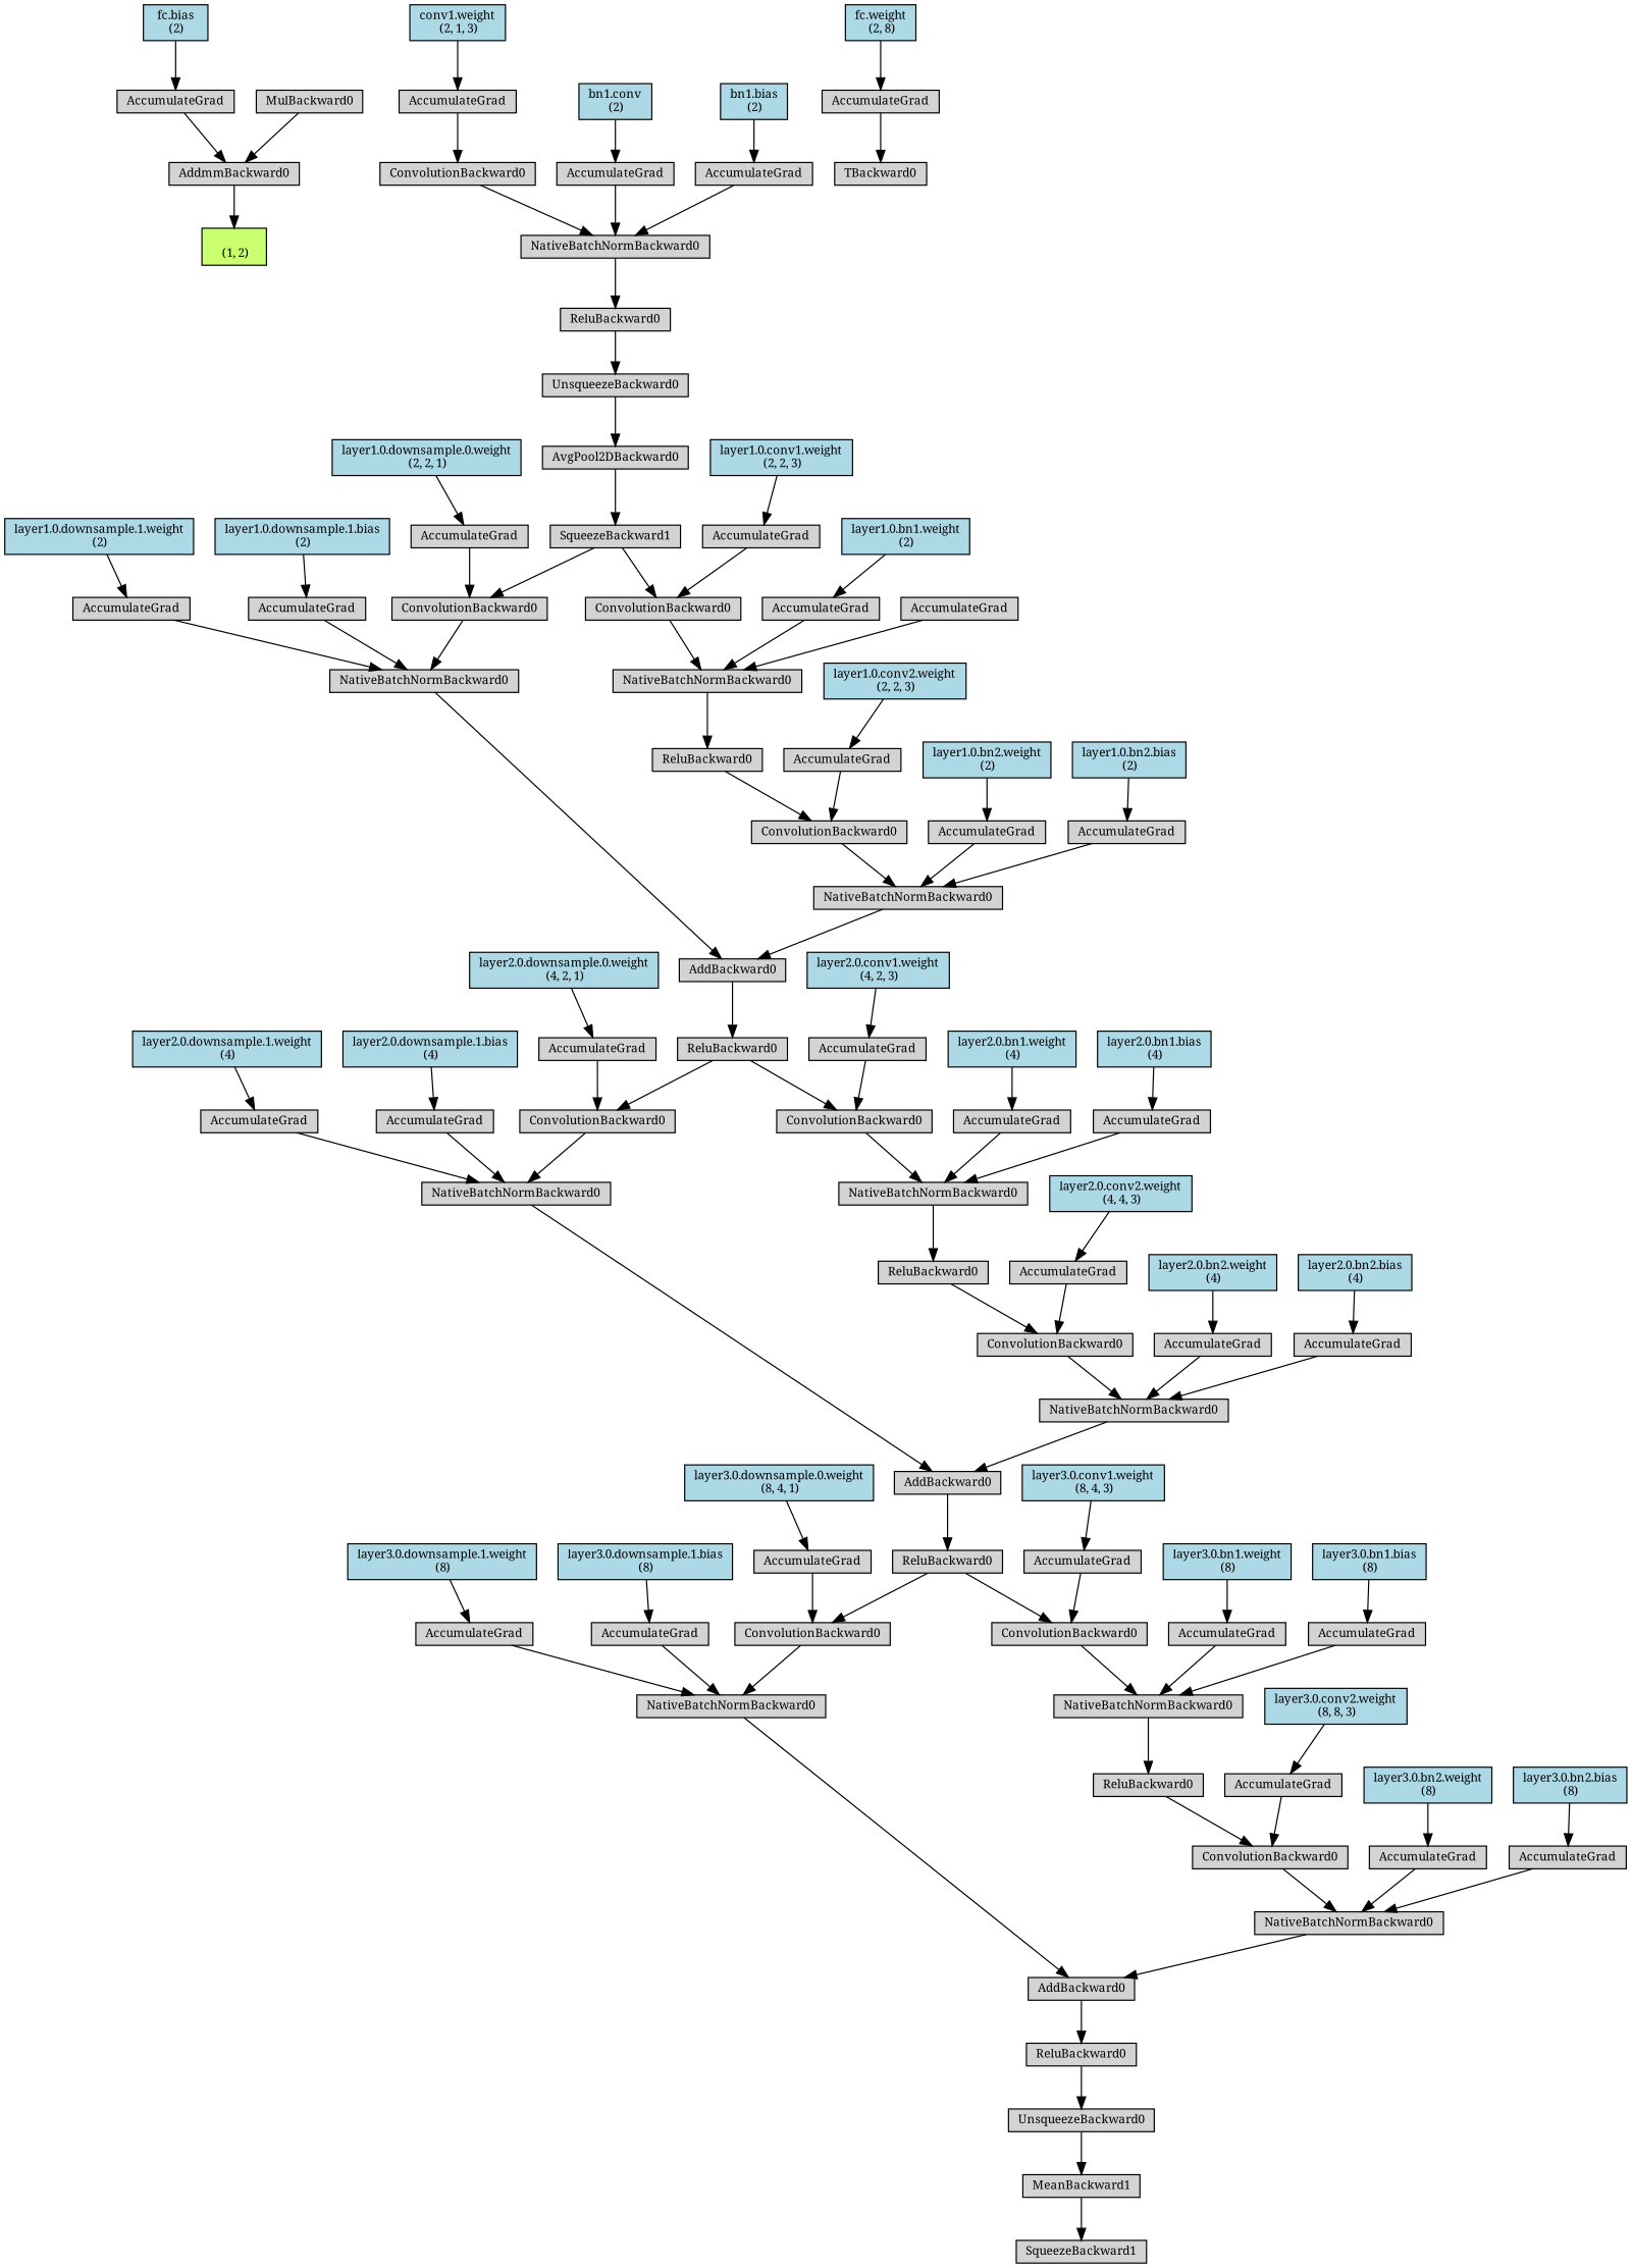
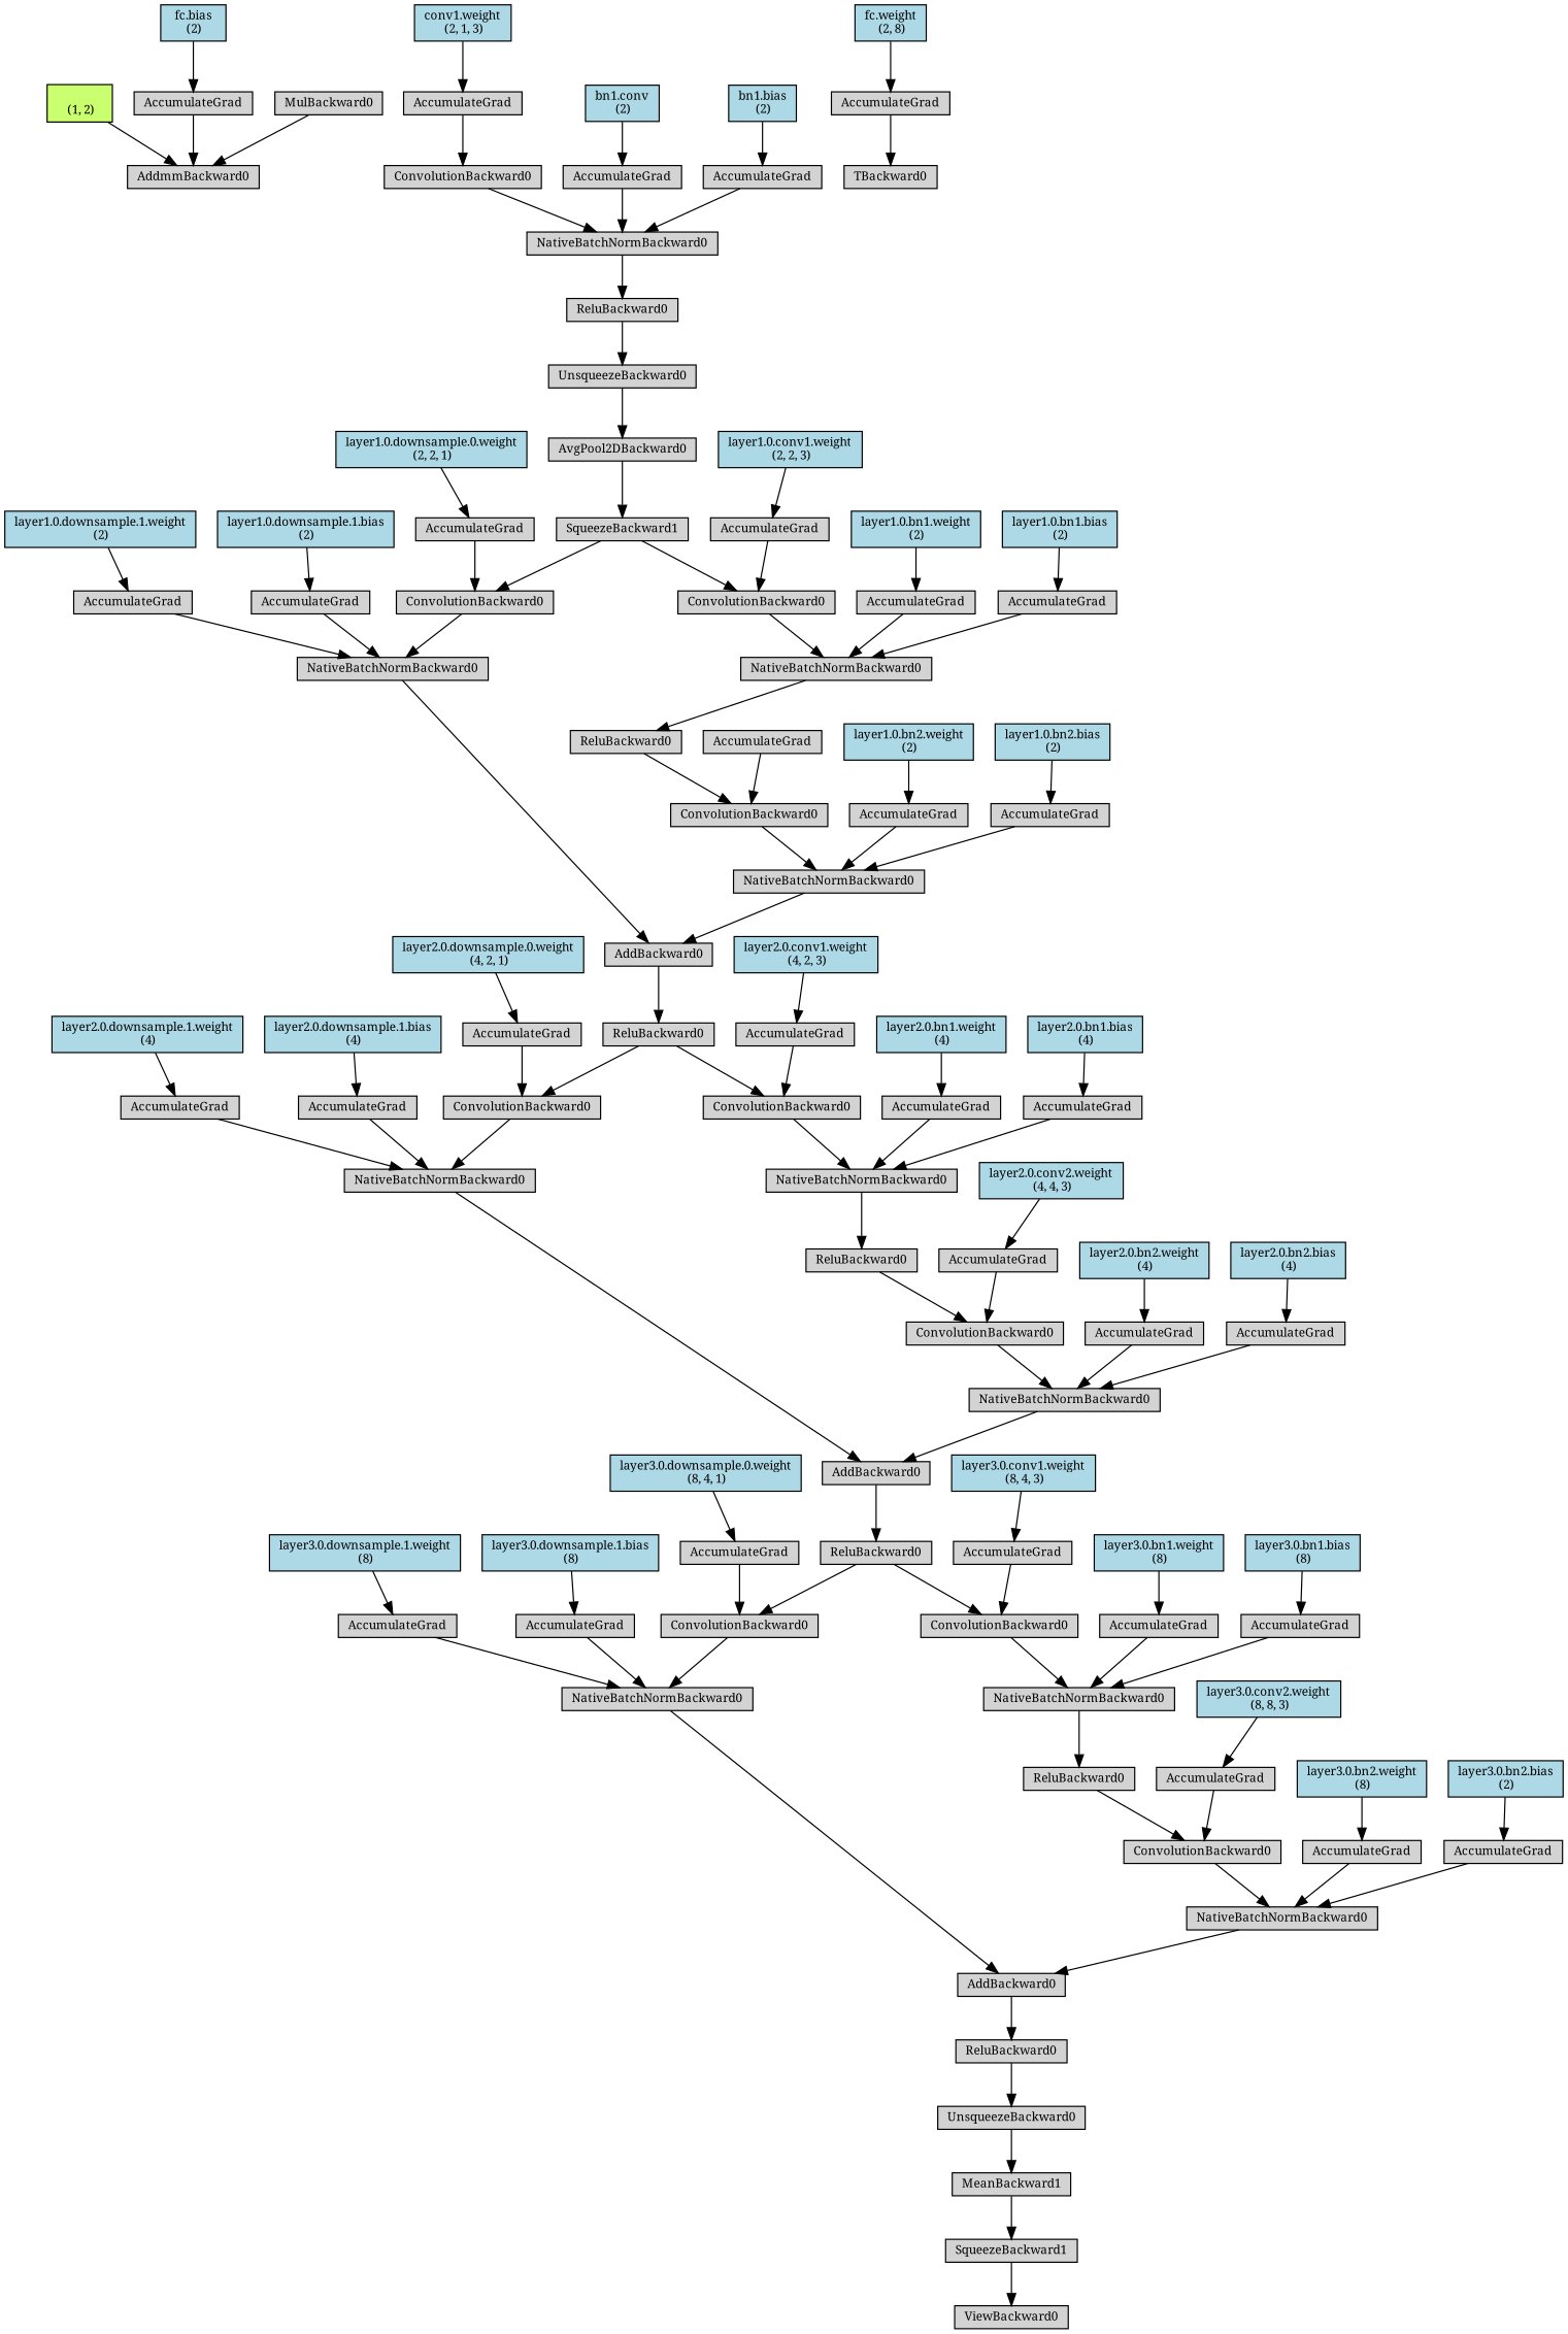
  digraph {
    fontname="Noto Serif"
    node [align=left fontname="Noto Serif" fontsize=10 ranksep=0.1 shape=box style=filled]
    edge [fontname="Noto Serif"]
    n1 [fillcolor=darkolivegreen1 height=0.2 label="\n (1, 2)"]
    n2 [height=0.2 label=AddmmBackward0]
    n3 [height=0.2 label=AccumulateGrad]
    n4 [fillcolor=lightblue height=0.2 label="fc.bias\n (2)"]
    n5 [height=0.2 label=MulBackward0]
+   n6 [height=0.2 label=ViewBackward0]
    n7 [height=0.2 label=SqueezeBackward1]
    n8 [height=0.2 label=MeanBackward1]
    n9 [height=0.2 label=UnsqueezeBackward0]
    n10 [height=0.2 label=ReluBackward0]
    n11 [height=0.2 label=AddBackward0]
    n12 [height=0.2 label=NativeBatchNormBackward0]
    n13 [height=0.2 label=ConvolutionBackward0]
    n14 [height=0.2 label=ReluBackward0]
    n15 [height=0.2 label=NativeBatchNormBackward0]
    n16 [height=0.2 label=ConvolutionBackward0]
    n17 [height=0.2 label=ReluBackward0]
    n18 [height=0.2 label=ConvolutionBackward0]
    n19 [height=0.2 label=NativeBatchNormBackward0]
    n20 [height=0.2 label=AddBackward0]
    n21 [height=0.2 label=NativeBatchNormBackward0]
    n22 [height=0.2 label=ConvolutionBackward0]
    n23 [height=0.2 label=ReluBackward0]
    n24 [height=0.2 label=NativeBatchNormBackward0]
    n25 [height=0.2 label=ConvolutionBackward0]
    n26 [height=0.2 label=ReluBackward0]
    n27 [height=0.2 label=ConvolutionBackward0]
    n28 [height=0.2 label=NativeBatchNormBackward0]
    n29 [height=0.2 label=AddBackward0]
    n30 [height=0.2 label=NativeBatchNormBackward0]
    n31 [height=0.2 label=ConvolutionBackward0]
    n32 [height=0.2 label=ReluBackward0]
    n33 [height=0.2 label=NativeBatchNormBackward0]
    n34 [height=0.2 label=ConvolutionBackward0]
    n35 [height=0.2 label=SqueezeBackward1]
    n36 [height=0.2 label=ConvolutionBackward0]
    n37 [height=0.2 label=NativeBatchNormBackward0]
    n38 [height=0.2 label=AvgPool2DBackward0]
    n39 [height=0.2 label=UnsqueezeBackward0]
    n40 [height=0.2 label=ReluBackward0]
    n41 [height=0.2 label=NativeBatchNormBackward0]
    n42 [height=0.2 label=ConvolutionBackward0]
    n43 [height=0.2 label=AccumulateGrad]
    n44 [fillcolor=lightblue height=0.2 label="conv1.weight\n (2, 1, 3)"]
    n45 [height=0.2 label=AccumulateGrad]
    n46 [fillcolor=lightblue height=0.2 label="bn1.conv\n (2)"]
    n47 [height=0.2 label=AccumulateGrad]
    n48 [fillcolor=lightblue height=0.2 label="bn1.bias\n (2)"]
    n49 [height=0.2 label=AccumulateGrad]
    n50 [fillcolor=lightblue height=0.2 label="layer1.0.conv1.weight\n (2, 2, 3)"]
    n51 [height=0.2 label=AccumulateGrad]
    n52 [fillcolor=lightblue height=0.2 label="layer1.0.bn1.weight\n (2)"]
    n53 [height=0.2 label=AccumulateGrad]
+   n54 [fillcolor=lightblue height=0.2 label="layer1.0.bn1.bias\n (2)"]
    n55 [height=0.2 label=AccumulateGrad]
-   n56 [fillcolor=lightblue height=0.2 label="layer1.0.conv2.weight\n (2, 2, 3)"]
    n57 [height=0.2 label=AccumulateGrad]
    n58 [fillcolor=lightblue height=0.2 label="layer1.0.bn2.weight\n (2)"]
    n59 [height=0.2 label=AccumulateGrad]
    n60 [fillcolor=lightblue height=0.2 label="layer1.0.bn2.bias\n (2)"]
    n61 [height=0.2 label=AccumulateGrad]
    n62 [fillcolor=lightblue height=0.2 label="layer1.0.downsample.0.weight\n (2, 2, 1)"]
    n63 [height=0.2 label=AccumulateGrad]
    n64 [fillcolor=lightblue height=0.2 label="layer1.0.downsample.1.weight\n (2)"]
    n65 [height=0.2 label=AccumulateGrad]
    n66 [fillcolor=lightblue height=0.2 label="layer1.0.downsample.1.bias\n (2)"]
    n67 [height=0.2 label=AccumulateGrad]
    n68 [fillcolor=lightblue height=0.2 label="layer2.0.conv1.weight\n (4, 2, 3)"]
    n69 [height=0.2 label=AccumulateGrad]
    n70 [fillcolor=lightblue height=0.2 label="layer2.0.bn1.weight\n (4)"]
    n71 [height=0.2 label=AccumulateGrad]
    n72 [fillcolor=lightblue height=0.2 label="layer2.0.bn1.bias\n (4)"]
    n73 [height=0.2 label=AccumulateGrad]
    n74 [fillcolor=lightblue height=0.2 label="layer2.0.conv2.weight\n (4, 4, 3)"]
    n75 [height=0.2 label=AccumulateGrad]
    n76 [fillcolor=lightblue height=0.2 label="layer2.0.bn2.weight\n (4)"]
    n77 [height=0.2 label=AccumulateGrad]
    n78 [fillcolor=lightblue height=0.2 label="layer2.0.bn2.bias\n (4)"]
    n79 [height=0.2 label=AccumulateGrad]
    n80 [fillcolor=lightblue height=0.2 label="layer2.0.downsample.0.weight\n (4, 2, 1)"]
    n81 [height=0.2 label=AccumulateGrad]
    n82 [fillcolor=lightblue height=0.2 label="layer2.0.downsample.1.weight\n (4)"]
    n83 [height=0.2 label=AccumulateGrad]
    n84 [fillcolor=lightblue height=0.2 label="layer2.0.downsample.1.bias\n (4)"]
    n85 [height=0.2 label=AccumulateGrad]
    n86 [fillcolor=lightblue height=0.2 label="layer3.0.conv1.weight\n (8, 4, 3)"]
    n87 [height=0.2 label=AccumulateGrad]
    n88 [fillcolor=lightblue height=0.2 label="layer3.0.bn1.weight\n (8)"]
    n89 [height=0.2 label=AccumulateGrad]
    n90 [fillcolor=lightblue height=0.2 label="layer3.0.bn1.bias\n (8)"]
    n91 [height=0.2 label=AccumulateGrad]
    n92 [fillcolor=lightblue height=0.2 label="layer3.0.conv2.weight\n (8, 8, 3)"]
    n93 [height=0.2 label=AccumulateGrad]
    n94 [fillcolor=lightblue height=0.2 label="layer3.0.bn2.weight\n (8)"]
    n95 [height=0.2 label=AccumulateGrad]
-   n96 [fillcolor=lightblue height=0.2 label="layer3.0.bn2.bias\n (8)"]
+   n96 [fillcolor=lightblue height=0.2 label="layer3.0.bn2.bias\n (2)"]
    n97 [height=0.2 label=AccumulateGrad]
    n98 [fillcolor=lightblue height=0.2 label="layer3.0.downsample.0.weight\n (8, 4, 1)"]
    n99 [height=0.2 label=AccumulateGrad]
    n100 [fillcolor=lightblue height=0.2 label="layer3.0.downsample.1.weight\n (8)"]
    n101 [height=0.2 label=AccumulateGrad]
    n102 [fillcolor=lightblue height=0.2 label="layer3.0.downsample.1.bias\n (8)"]
    n103 [height=0.2 label=TBackward0]
    n104 [height=0.2 label=AccumulateGrad]
    n105 [fillcolor=lightblue height=0.2 label="fc.weight\n (2, 8)"]
-   n2 -> n1
+   n1 -> n2
    n3 -> n2
    n4 -> n3
    n5 -> n2
+   n7 -> n6
    n8 -> n7
    n9 -> n8
    n10 -> n9
    n11 -> n10
    n12 -> n11
    n13 -> n12
    n14 -> n13
    n15 -> n14
    n16 -> n15
    n17 -> n16
    n17 -> n18
    n18 -> n19
    n19 -> n11
    n20 -> n17
    n21 -> n20
    n22 -> n21
    n23 -> n22
    n24 -> n23
    n25 -> n24
    n26 -> n25
    n26 -> n27
    n27 -> n28
    n28 -> n20
    n29 -> n26
    n30 -> n29
    n31 -> n30
    n32 -> n31
    n33 -> n32
    n34 -> n33
    n35 -> n34
    n35 -> n36
    n36 -> n37
    n37 -> n29
    n38 -> n35
    n39 -> n38
    n40 -> n39
    n41 -> n40
    n42 -> n41
    n43 -> n42
    n44 -> n43
    n45 -> n41
    n46 -> n45
    n47 -> n41
    n48 -> n47
    n49 -> n34
    n50 -> n49
    n51 -> n33
    n52 -> n51
    n53 -> n33
+   n54 -> n53
    n55 -> n31
-   n56 -> n55
    n57 -> n30
    n58 -> n57
    n59 -> n30
    n60 -> n59
    n61 -> n36
    n62 -> n61
    n63 -> n37
    n64 -> n63
    n65 -> n37
    n66 -> n65
    n67 -> n25
    n68 -> n67
    n69 -> n24
    n70 -> n69
    n71 -> n24
    n72 -> n71
    n73 -> n22
    n74 -> n73
    n75 -> n21
    n76 -> n75
    n77 -> n21
    n78 -> n77
    n79 -> n27
    n80 -> n79
    n81 -> n28
    n82 -> n81
    n83 -> n28
    n84 -> n83
    n85 -> n16
    n86 -> n85
    n87 -> n15
    n88 -> n87
    n89 -> n15
    n90 -> n89
    n91 -> n13
    n92 -> n91
    n93 -> n12
    n94 -> n93
    n95 -> n12
    n96 -> n95
    n97 -> n18
    n98 -> n97
    n99 -> n19
    n100 -> n99
    n101 -> n19
    n102 -> n101
    n104 -> n103
    n105 -> n104
  }
